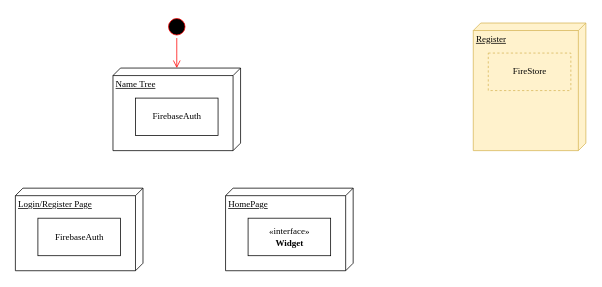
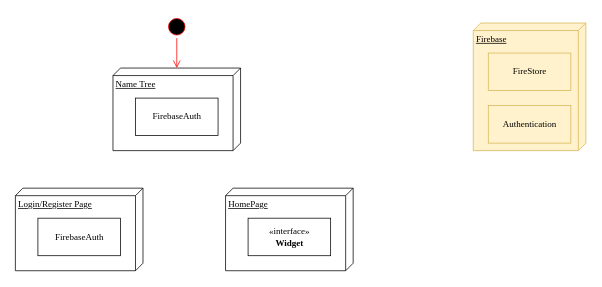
  <mxCell id="0" />
  <mxCell id="1" parent="0" />
  <mxCell id="2" value="Login/Register Page" style="verticalAlign=top;align=left;spacingTop=8;spacingLeft=2;spacingRight=12;shape=cube;size=10;direction=south;fontStyle=4;html=1;rounded=0;shadow=0;comic=0;labelBackgroundColor=none;strokeWidth=1;fontFamily=Verdana;fontSize=12" parent="1" vertex="1"><mxGeometry x="20" y="250" width="170" height="110" as="geometry" /></mxCell>
  <mxCell id="3" value="FirebaseAuth&lt;br&gt;" style="html=1;rounded=0;shadow=0;comic=0;labelBackgroundColor=none;strokeWidth=1;fontFamily=Verdana;fontSize=12;align=center;" parent="1" vertex="1"><mxGeometry x="50" y="290" width="110" height="50" as="geometry" /></mxCell>
  <mxCell id="4" value="HomePage" style="verticalAlign=top;align=left;spacingTop=8;spacingLeft=2;spacingRight=12;shape=cube;size=10;direction=south;fontStyle=4;html=1;rounded=0;shadow=0;comic=0;labelBackgroundColor=none;strokeWidth=1;fontFamily=Verdana;fontSize=12" vertex="1" parent="1"><mxGeometry x="300" y="250" width="170" height="110" as="geometry" /></mxCell>
  <mxCell id="5" value="&amp;laquo;interface&amp;raquo;&lt;br&gt;&lt;b&gt;Widget&lt;/b&gt;" style="html=1;rounded=0;shadow=0;comic=0;labelBackgroundColor=none;strokeWidth=1;fontFamily=Verdana;fontSize=12;align=center;" vertex="1" parent="1"><mxGeometry x="330" y="290" width="110" height="50" as="geometry" /></mxCell>
  <mxCell id="6" value="Name Tree" style="verticalAlign=top;align=left;spacingTop=8;spacingLeft=2;spacingRight=12;shape=cube;size=10;direction=south;fontStyle=4;html=1;rounded=0;shadow=0;comic=0;labelBackgroundColor=none;strokeWidth=1;fontFamily=Verdana;fontSize=12" vertex="1" parent="1"><mxGeometry x="150" y="90" width="170" height="110" as="geometry" /></mxCell>
  <mxCell id="7" value="FirebaseAuth&lt;br&gt;" style="html=1;rounded=0;shadow=0;comic=0;labelBackgroundColor=none;strokeWidth=1;fontFamily=Verdana;fontSize=12;align=center;" vertex="1" parent="1"><mxGeometry x="180" y="130" width="110" height="50" as="geometry" /></mxCell>
  <mxCell id="8" value="" style="ellipse;html=1;shape=startState;fillColor=#000000;strokeColor=#ff0000;" vertex="1" parent="1"><mxGeometry x="220" y="20" width="30" height="30" as="geometry" /></mxCell>
  <mxCell id="9" value="" style="edgeStyle=orthogonalEdgeStyle;html=1;verticalAlign=bottom;endArrow=open;endSize=8;strokeColor=#ff0000;rounded=0;" edge="1" source="8" parent="1"><mxGeometry relative="1" as="geometry"><mxPoint x="235" y="90" as="targetPoint" /></mxGeometry></mxCell>
- <mxCell id="10" value="Register" style="verticalAlign=top;align=left;spacingTop=8;spacingLeft=2;spacingRight=12;shape=cube;size=10;direction=south;fontStyle=4;html=1;rounded=0;shadow=0;comic=0;labelBackgroundColor=none;strokeWidth=1;fontFamily=Verdana;fontSize=12;fillColor=#fff2cc;strokeColor=#d6b656;" vertex="1" parent="1"><mxGeometry x="630" y="30" width="150" height="170" as="geometry" /></mxCell>
- <mxCell id="11" value="FireStore" style="html=1;rounded=0;shadow=0;comic=0;labelBackgroundColor=none;strokeWidth=1;fontFamily=Verdana;fontSize=12;align=center;fillColor=#fff2cc;strokeColor=#d6b656;dashed=1;" vertex="1" parent="1"><mxGeometry x="650" y="70" width="110" height="50" as="geometry" /></mxCell>
+ <mxCell id="10" value="Firebase" style="verticalAlign=top;align=left;spacingTop=8;spacingLeft=2;spacingRight=12;shape=cube;size=10;direction=south;fontStyle=4;html=1;rounded=0;shadow=0;comic=0;labelBackgroundColor=none;strokeWidth=1;fontFamily=Verdana;fontSize=12;fillColor=#fff2cc;strokeColor=#d6b656;" vertex="1" parent="1"><mxGeometry x="630" y="30" width="150" height="170" as="geometry" /></mxCell>
+ <mxCell id="11" value="FireStore" style="html=1;rounded=0;shadow=0;comic=0;labelBackgroundColor=none;strokeWidth=1;fontFamily=Verdana;fontSize=12;align=center;fillColor=#fff2cc;strokeColor=#d6b656;" vertex="1" parent="1"><mxGeometry x="650" y="70" width="110" height="50" as="geometry" /></mxCell>
+ <mxCell id="12" value="Authentication" style="html=1;rounded=0;shadow=0;comic=0;labelBackgroundColor=none;strokeWidth=1;fontFamily=Verdana;fontSize=12;align=center;fillColor=#fff2cc;strokeColor=#d6b656;" vertex="1" parent="1"><mxGeometry x="650" y="140" width="110" height="50" as="geometry" /></mxCell>
